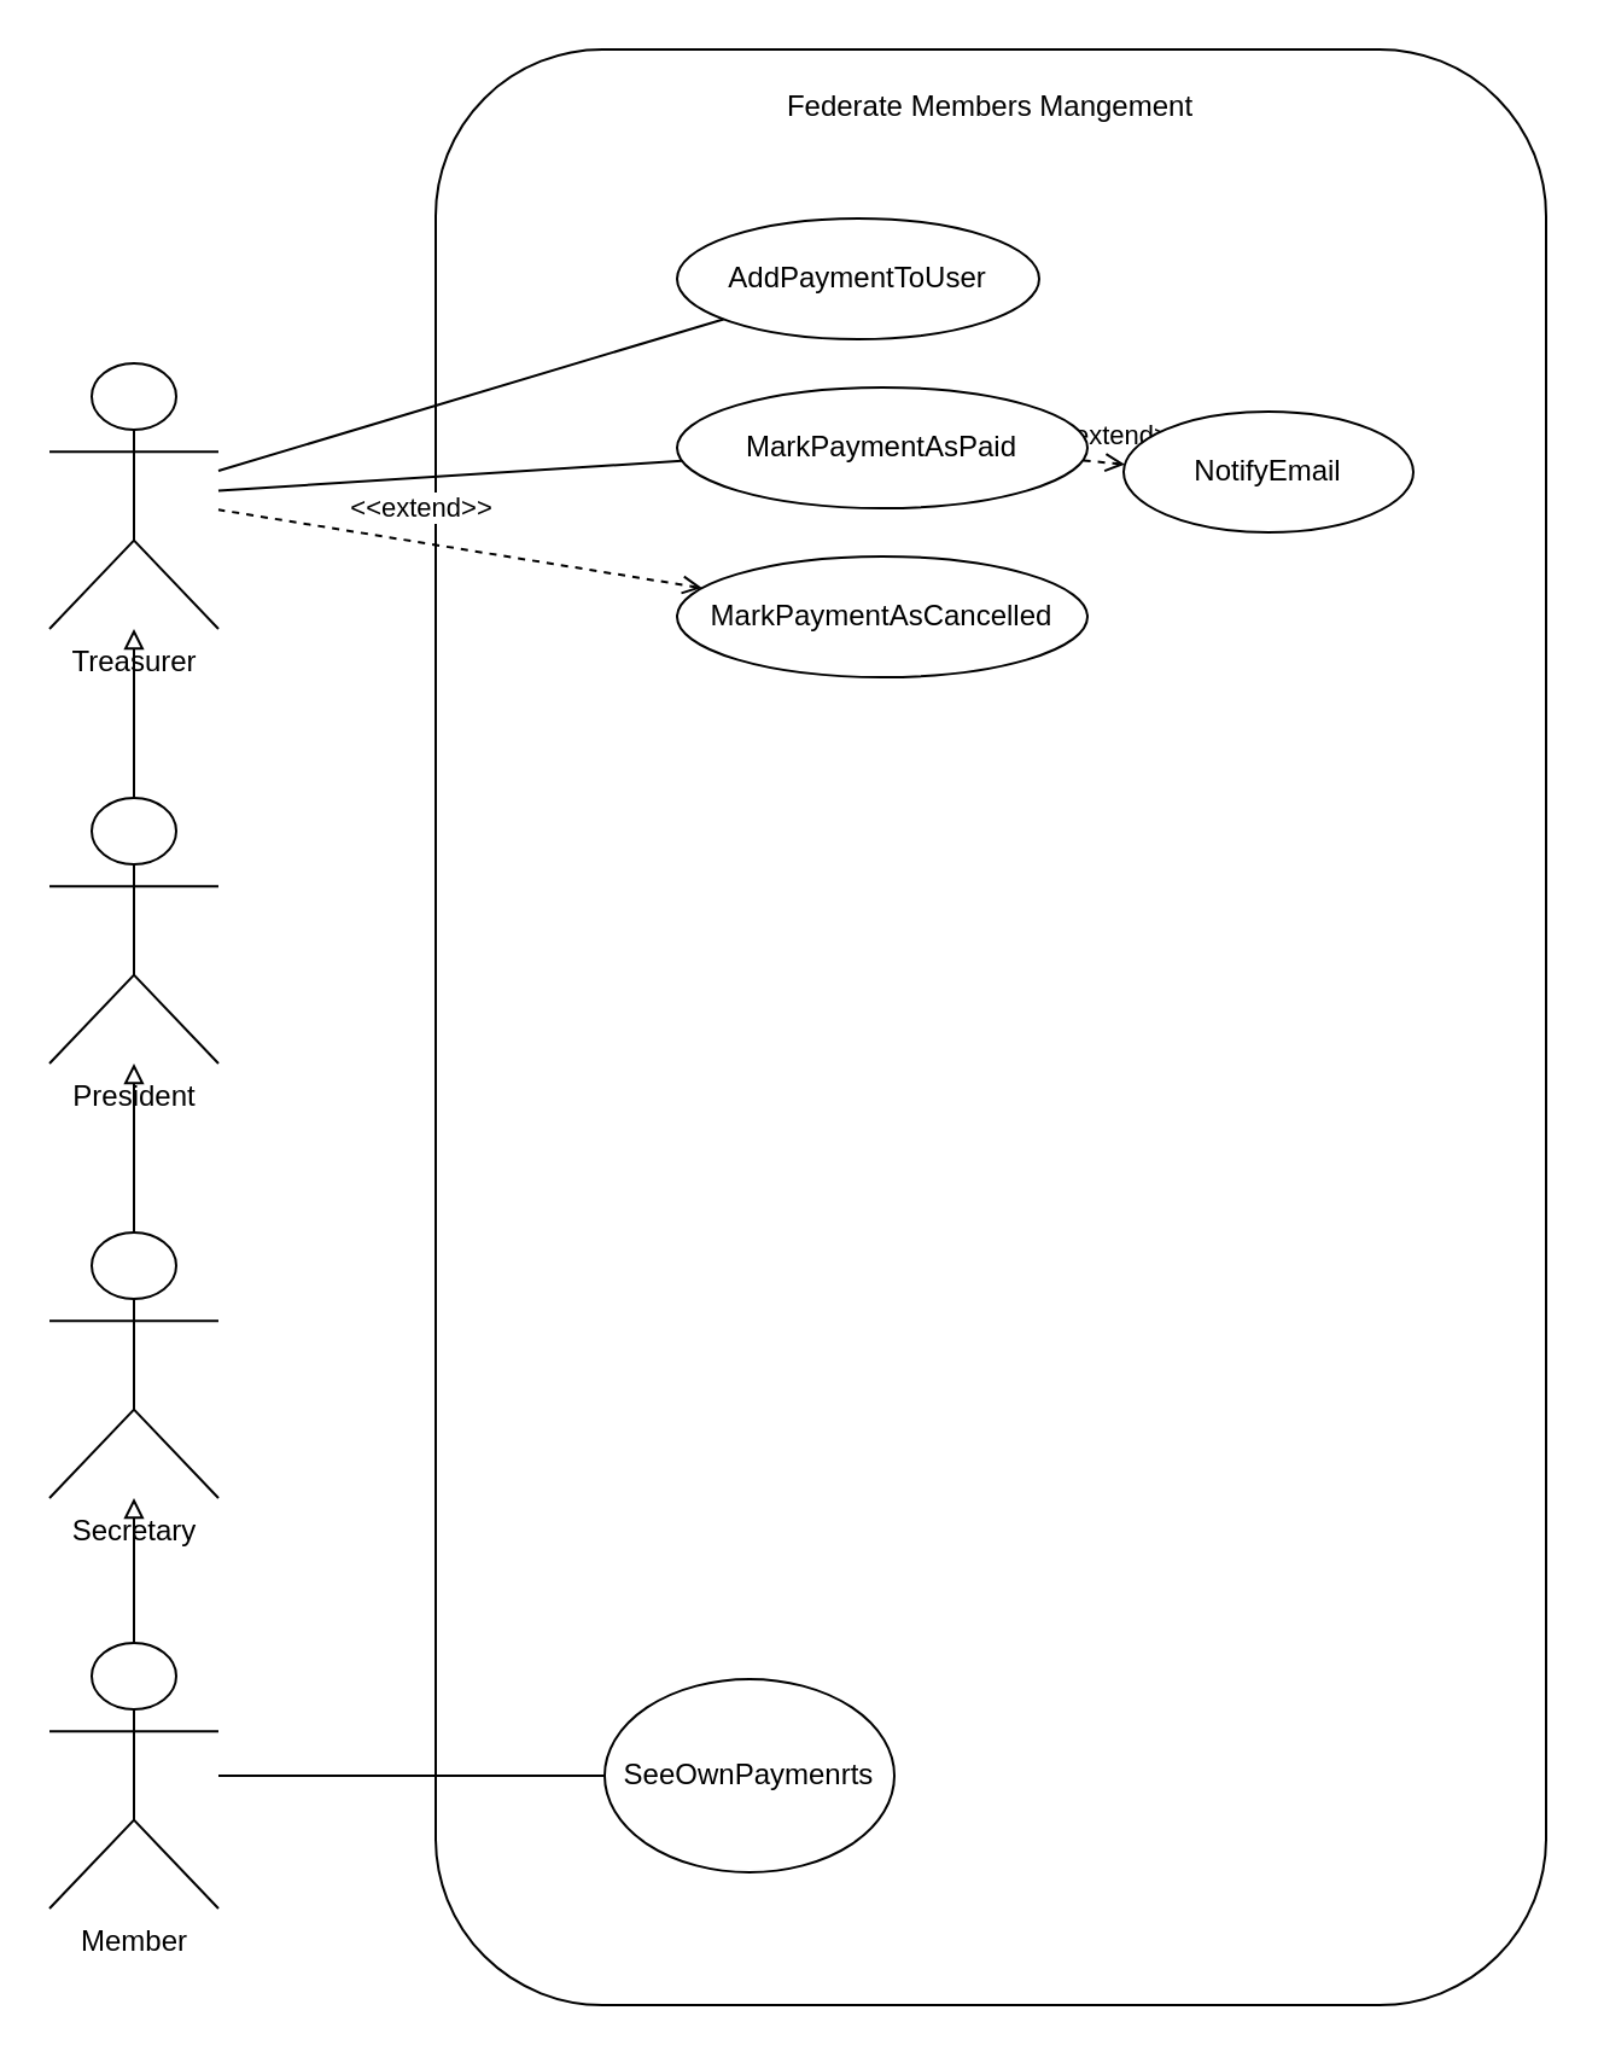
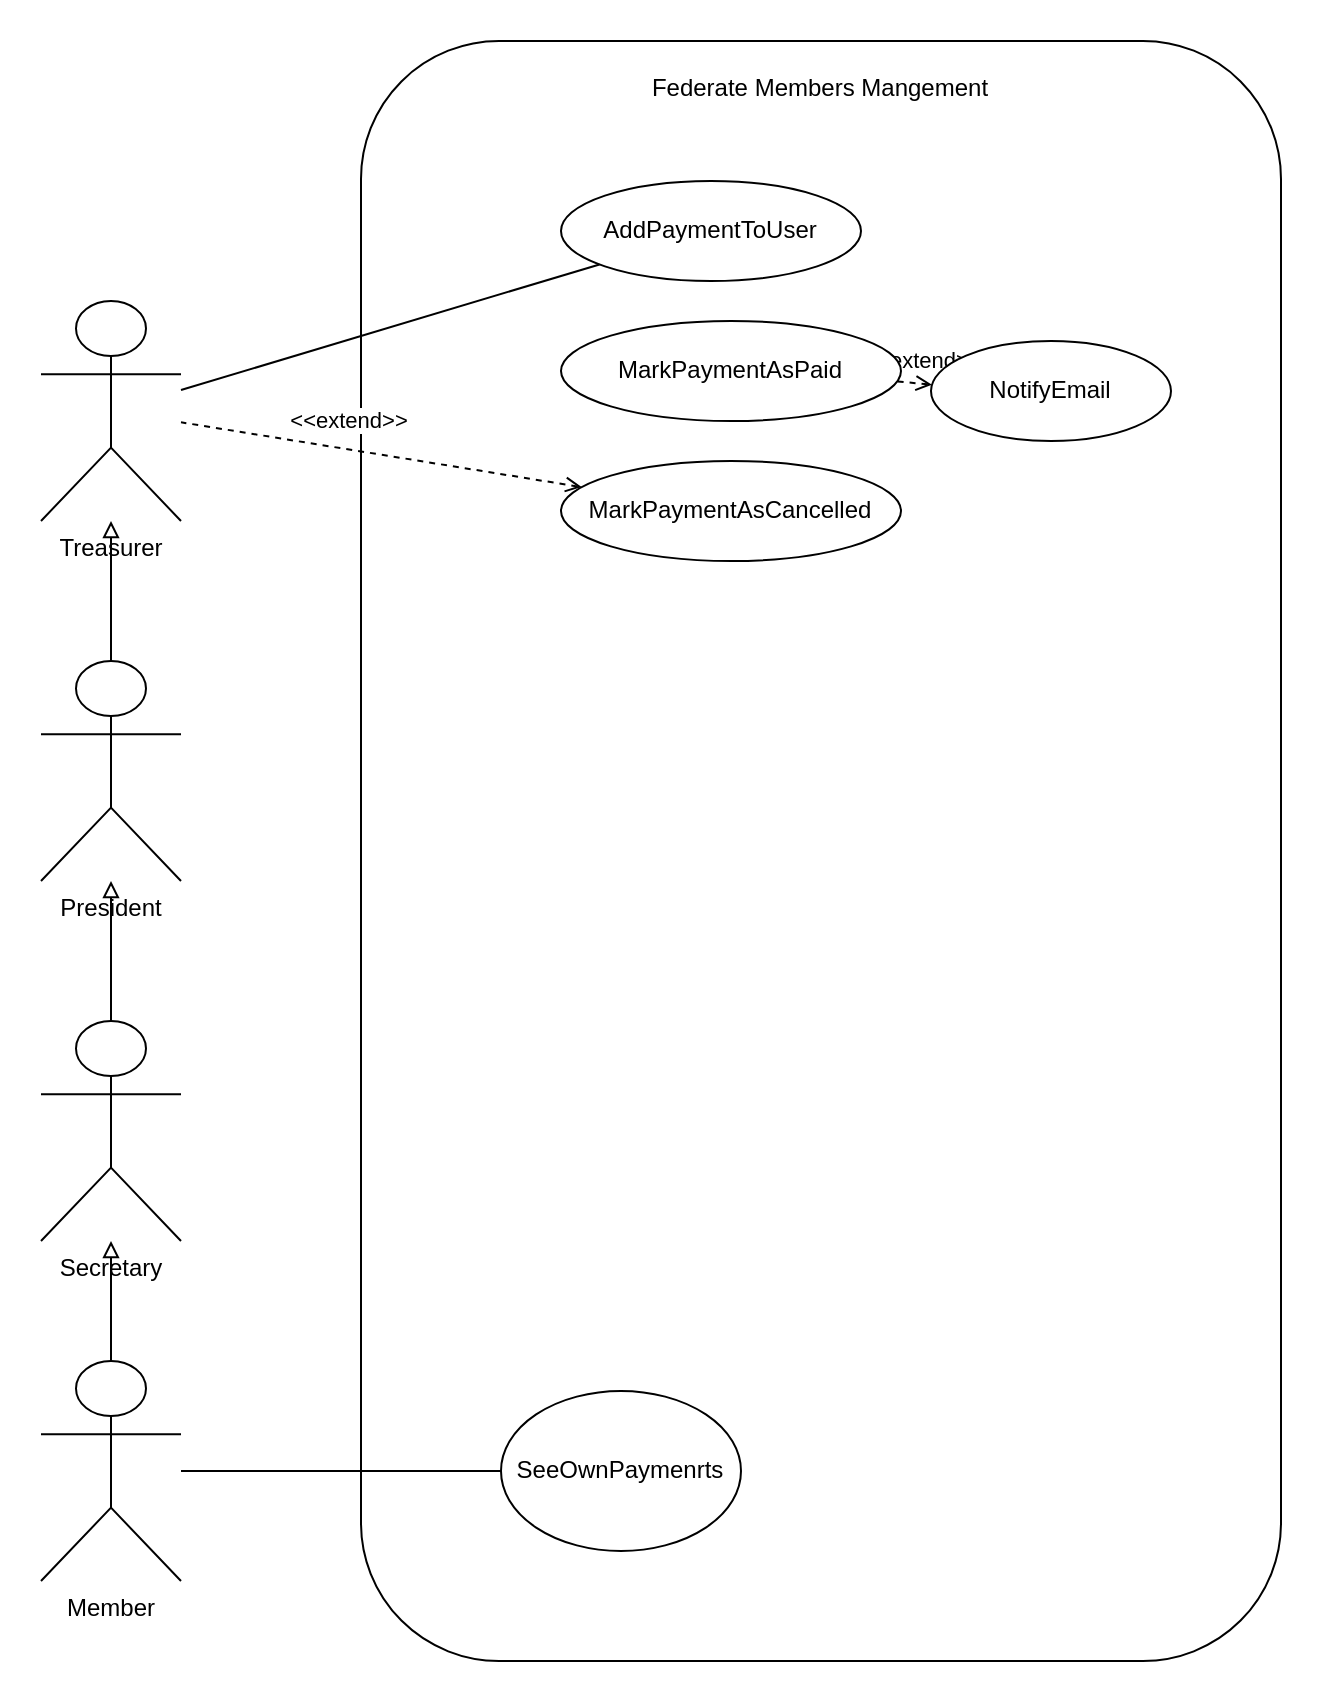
  <mxCell id="0" />
  <mxCell id="1" parent="0" />
  <mxCell id="2" value="&lt;div&gt;Federate Members Mangement&lt;/div&gt;&lt;div&gt;&lt;br&gt;&lt;/div&gt;&lt;div&gt;&lt;br&gt;&lt;/div&gt;&lt;div&gt;&lt;br&gt;&lt;/div&gt;&lt;div&gt;&lt;br&gt;&lt;/div&gt;&lt;div&gt;&lt;br&gt;&lt;/div&gt;&lt;div&gt;&lt;br&gt;&lt;/div&gt;&lt;div&gt;&lt;br&gt;&lt;/div&gt;&lt;div&gt;&lt;br&gt;&lt;/div&gt;&lt;div&gt;&lt;br&gt;&lt;/div&gt;&lt;div&gt;&lt;br&gt;&lt;/div&gt;&lt;div&gt;&lt;br&gt;&lt;/div&gt;&lt;div&gt;&lt;br&gt;&lt;/div&gt;&lt;div&gt;&lt;br&gt;&lt;/div&gt;&lt;div&gt;&lt;br&gt;&lt;/div&gt;&lt;div&gt;&lt;br&gt;&lt;/div&gt;&lt;div&gt;&lt;br&gt;&lt;/div&gt;&lt;div&gt;&lt;br&gt;&lt;/div&gt;&lt;div&gt;&lt;br&gt;&lt;/div&gt;&lt;div&gt;&lt;br&gt;&lt;/div&gt;&lt;div&gt;&lt;br&gt;&lt;/div&gt;&lt;div&gt;&lt;br&gt;&lt;/div&gt;&lt;div&gt;&lt;br&gt;&lt;/div&gt;&lt;div&gt;&lt;br&gt;&lt;/div&gt;&lt;div&gt;&lt;br&gt;&lt;/div&gt;&lt;div&gt;&lt;br&gt;&lt;/div&gt;&lt;div&gt;&lt;br&gt;&lt;/div&gt;&lt;div&gt;&lt;br&gt;&lt;/div&gt;&lt;div&gt;&lt;br&gt;&lt;/div&gt;&lt;div&gt;&lt;br&gt;&lt;/div&gt;&lt;div&gt;&lt;br&gt;&lt;/div&gt;&lt;div&gt;&lt;br&gt;&lt;/div&gt;&lt;div&gt;&lt;br&gt;&lt;/div&gt;&lt;div&gt;&lt;br&gt;&lt;/div&gt;&lt;div&gt;&lt;br&gt;&lt;/div&gt;&lt;div&gt;&lt;br&gt;&lt;/div&gt;&lt;div&gt;&lt;br&gt;&lt;/div&gt;&lt;div&gt;&lt;br&gt;&lt;/div&gt;&lt;div&gt;&lt;br&gt;&lt;/div&gt;&lt;div&gt;&lt;br&gt;&lt;/div&gt;&lt;div&gt;&lt;br&gt;&lt;/div&gt;&lt;div&gt;&lt;br&gt;&lt;/div&gt;&lt;div&gt;&lt;br&gt;&lt;/div&gt;&lt;div&gt;&lt;br&gt;&lt;/div&gt;&lt;div&gt;&lt;br&gt;&lt;/div&gt;&lt;div&gt;&lt;br&gt;&lt;/div&gt;&lt;div&gt;&lt;br&gt;&lt;/div&gt;&lt;div&gt;&lt;br&gt;&lt;/div&gt;&lt;div&gt;&lt;br&gt;&lt;/div&gt;&lt;div&gt;&lt;br&gt;&lt;/div&gt;&lt;div&gt;&lt;br&gt;&lt;/div&gt;&lt;div&gt;&lt;br&gt;&lt;/div&gt;&lt;div&gt;&lt;br&gt;&lt;/div&gt;&lt;div&gt;&lt;br&gt;&lt;/div&gt;" style="rounded=1;whiteSpace=wrap;html=1;" parent="1" vertex="1"><mxGeometry x="180" y="20" width="460" height="810" as="geometry" /></mxCell>
  <mxCell id="3" value="President" style="shape=umlActor;verticalLabelPosition=bottom;verticalAlign=top;html=1;outlineConnect=0;" parent="1" vertex="1"><mxGeometry x="20" y="330" width="70" height="110" as="geometry" /></mxCell>
  <mxCell id="4" value="Member" style="shape=umlActor;verticalLabelPosition=bottom;verticalAlign=top;html=1;outlineConnect=0;" parent="1" vertex="1"><mxGeometry x="20" y="680" width="70" height="110" as="geometry" /></mxCell>
  <mxCell id="5" value="MarkPaymentAsCancelled" style="ellipse;whiteSpace=wrap;html=1;" parent="1" vertex="1"><mxGeometry x="280" y="230" width="170" height="50" as="geometry" /></mxCell>
  <mxCell id="6" value="Secretary" style="shape=umlActor;verticalLabelPosition=bottom;verticalAlign=top;html=1;outlineConnect=0;" parent="1" vertex="1"><mxGeometry x="20" y="510" width="70" height="110" as="geometry" /></mxCell>
  <mxCell id="7" value="" style="endArrow=none;html=1;rounded=0;dashed=1;startArrow=open;startFill=0;" parent="1" source="5" target="14" edge="1"><mxGeometry width="50" height="50" relative="1" as="geometry"><mxPoint x="480" y="420" as="sourcePoint" /><mxPoint x="530" y="370" as="targetPoint" /></mxGeometry></mxCell>
  <mxCell id="8" value="&amp;lt;&amp;lt;extend&amp;gt;&amp;gt;" style="edgeLabel;html=1;align=center;verticalAlign=middle;resizable=0;points=[];" parent="7" vertex="1" connectable="0"><mxGeometry x="-0.005" y="-2" relative="1" as="geometry"><mxPoint x="-17" y="-15" as="offset" /></mxGeometry></mxCell>
  <mxCell id="9" value="" style="endArrow=none;html=1;rounded=0;dashed=1;startArrow=open;startFill=0;" parent="1" source="11" target="18" edge="1"><mxGeometry width="50" height="50" relative="1" as="geometry"><mxPoint x="464" y="341" as="sourcePoint" /><mxPoint x="371.745" y="375.248" as="targetPoint" /></mxGeometry></mxCell>
  <mxCell id="10" value="&amp;lt;&amp;lt;extend&amp;gt;&amp;gt;" style="edgeLabel;html=1;align=center;verticalAlign=middle;resizable=0;points=[];" parent="9" vertex="1" connectable="0"><mxGeometry x="0.147" y="1" relative="1" as="geometry"><mxPoint x="5" y="-12" as="offset" /></mxGeometry></mxCell>
  <mxCell id="11" value="NotifyEmail" style="ellipse;whiteSpace=wrap;html=1;" parent="1" vertex="1"><mxGeometry x="465" y="170" width="120" height="50" as="geometry" /></mxCell>
  <mxCell id="12" value="" style="endArrow=block;html=1;rounded=0;endFill=0;" parent="1" source="4" target="6" edge="1"><mxGeometry width="50" height="50" relative="1" as="geometry"><mxPoint x="480" y="420" as="sourcePoint" /><mxPoint x="60" y="600" as="targetPoint" /></mxGeometry></mxCell>
  <mxCell id="13" value="" style="endArrow=block;html=1;rounded=0;endFill=0;" parent="1" source="6" target="3" edge="1"><mxGeometry width="50" height="50" relative="1" as="geometry"><mxPoint x="60" y="310" as="sourcePoint" /><mxPoint x="60" y="240" as="targetPoint" /></mxGeometry></mxCell>
  <mxCell id="14" value="Treasurer" style="shape=umlActor;verticalLabelPosition=bottom;verticalAlign=top;html=1;outlineConnect=0;" parent="1" vertex="1"><mxGeometry x="20" y="150" width="70" height="110" as="geometry" /></mxCell>
  <mxCell id="15" value="SeeOwnPaymenrts" style="ellipse;whiteSpace=wrap;html=1;" parent="1" vertex="1"><mxGeometry x="250" y="695" width="120" height="80" as="geometry" /></mxCell>
  <mxCell id="16" value="" style="endArrow=none;html=1;rounded=0;" parent="1" source="4" target="15" edge="1"><mxGeometry width="50" height="50" relative="1" as="geometry"><mxPoint x="100" y="734" as="sourcePoint" /><mxPoint x="316" y="667" as="targetPoint" /></mxGeometry></mxCell>
  <mxCell id="17" value="AddPaymentToUser" style="ellipse;whiteSpace=wrap;html=1;" parent="1" vertex="1"><mxGeometry x="280" y="90" width="150" height="50" as="geometry" /></mxCell>
  <mxCell id="18" value="MarkPaymentAsPaid" style="ellipse;whiteSpace=wrap;html=1;" parent="1" vertex="1"><mxGeometry x="280" y="160" width="170" height="50" as="geometry" /></mxCell>
- <mxCell id="19" value="" style="endArrow=none;html=1;rounded=0;" parent="1" source="14" target="18" edge="1"><mxGeometry width="50" height="50" relative="1" as="geometry"><mxPoint x="120" y="320" as="sourcePoint" /><mxPoint x="530" y="370" as="targetPoint" /></mxGeometry></mxCell>
  <mxCell id="20" value="" style="endArrow=none;html=1;rounded=0;" parent="1" source="14" target="17" edge="1"><mxGeometry width="50" height="50" relative="1" as="geometry"><mxPoint x="120" y="280" as="sourcePoint" /><mxPoint x="308" y="264" as="targetPoint" /></mxGeometry></mxCell>
  <mxCell id="21" value="" style="endArrow=block;html=1;rounded=0;endFill=0;" edge="1" parent="1" source="3" target="14"><mxGeometry width="50" height="50" relative="1" as="geometry"><mxPoint x="65" y="520" as="sourcePoint" /><mxPoint x="65" y="450" as="targetPoint" /></mxGeometry></mxCell>
